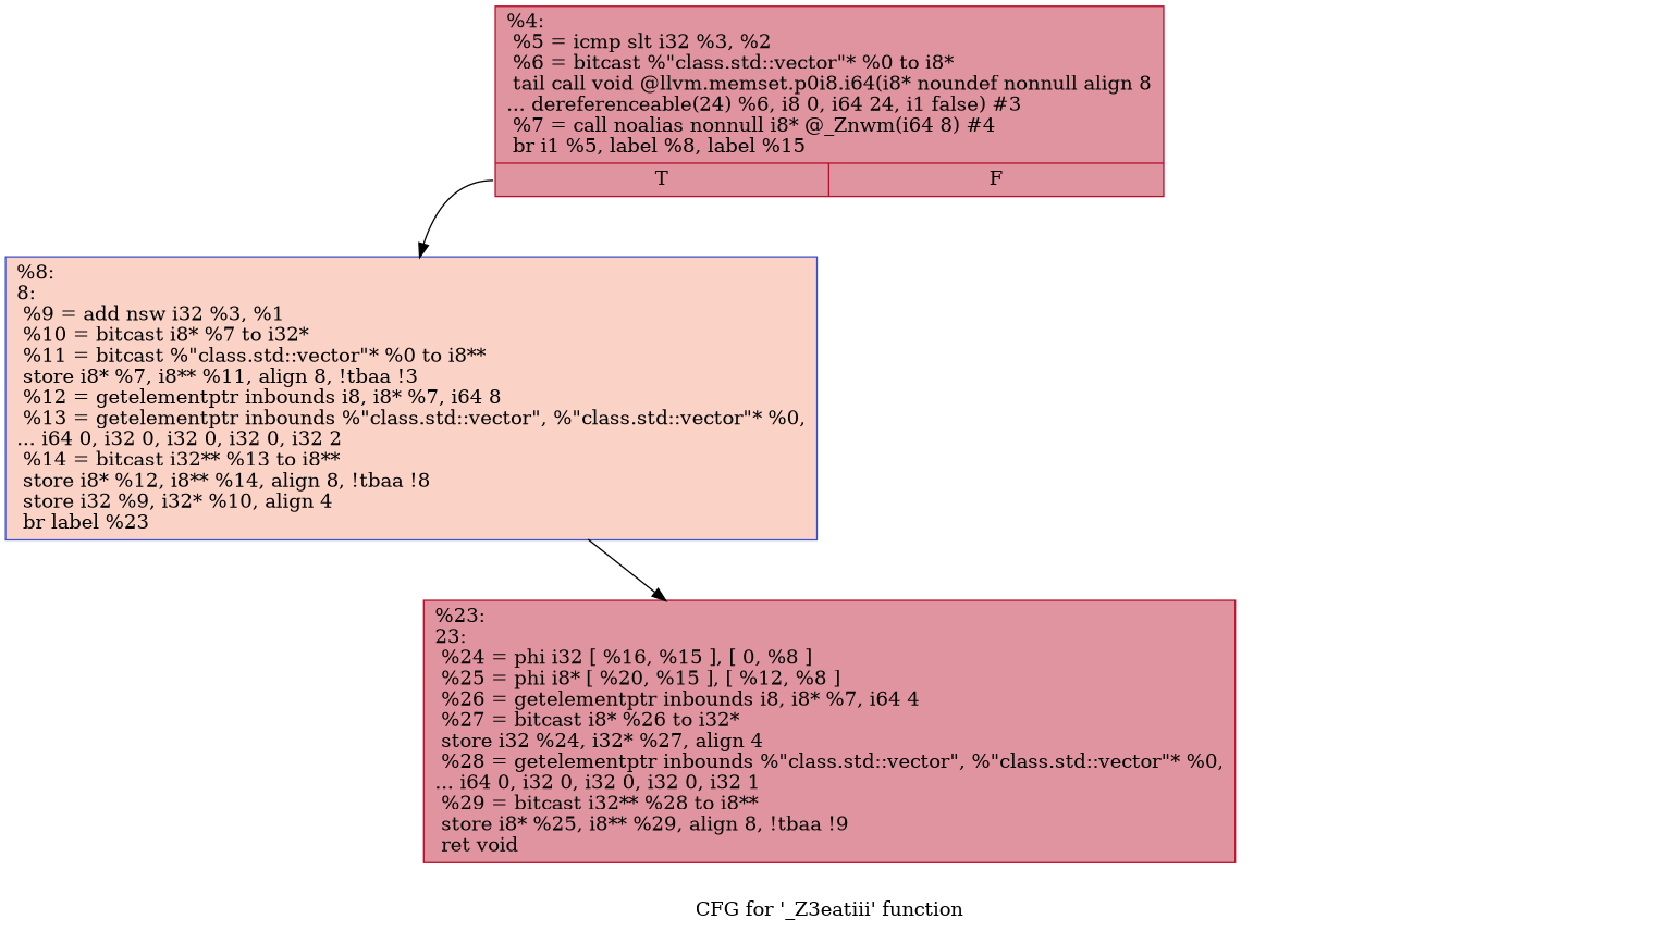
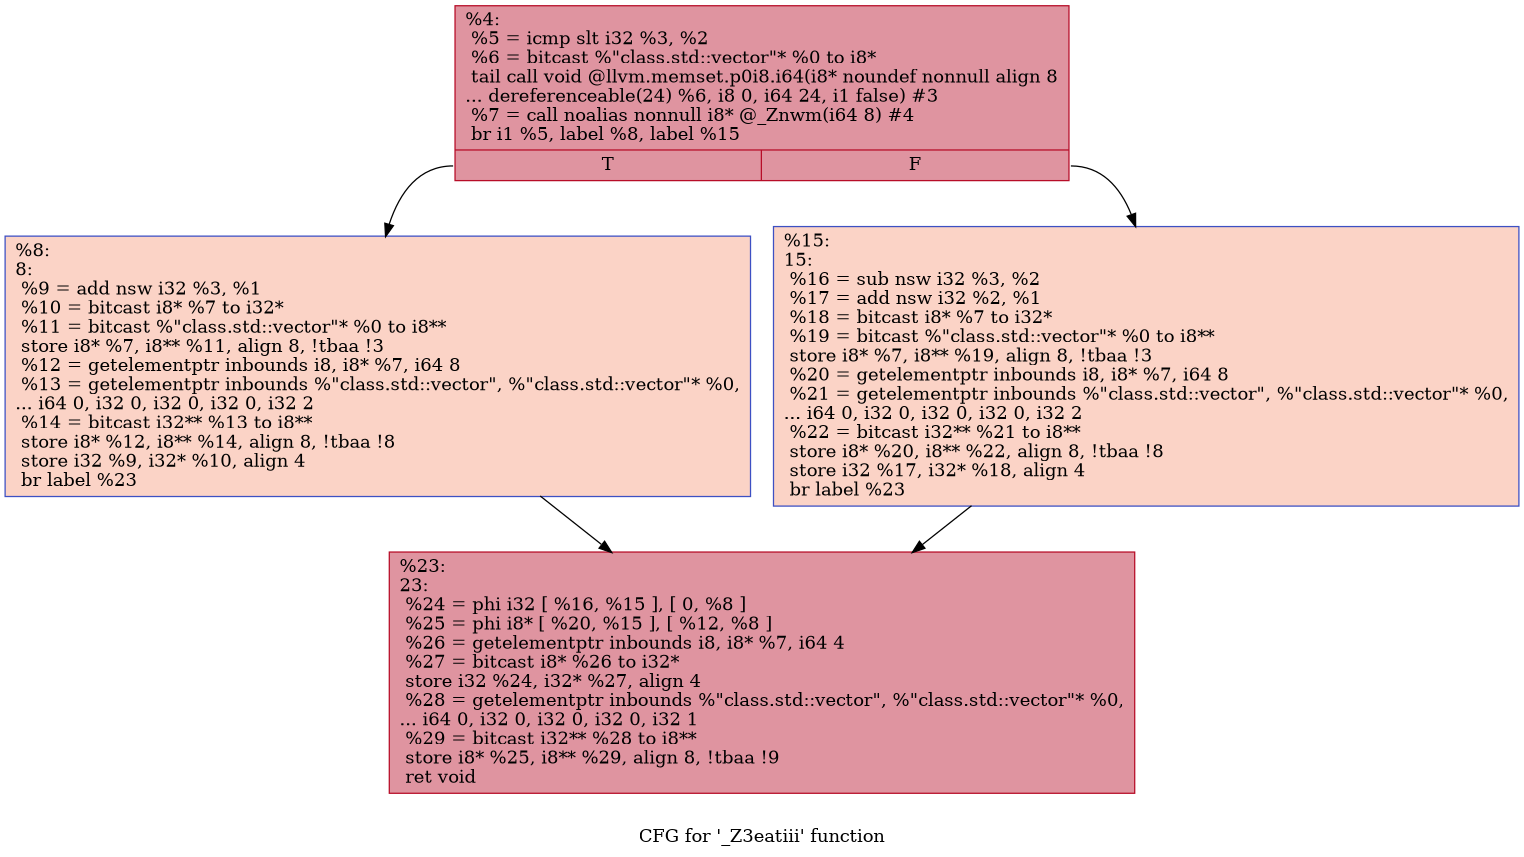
  digraph {
    label="CFG for '_Z3eatiii' function"
    node [color="#b70d28ff" fillcolor="#b70d2870" shape=record style=filled]
    n1 [label="{%4:\l  %5 = icmp slt i32 %3, %2\l  %6 = bitcast %\"class.std::vector\"* %0 to i8*\l  tail call void @llvm.memset.p0i8.i64(i8* noundef nonnull align 8\l... dereferenceable(24) %6, i8 0, i64 24, i1 false) #3\l  %7 = call noalias nonnull i8* @_Znwm(i64 8) #4\l  br i1 %5, label %8, label %15\l|{<s0>T|<s1>F}}"]
    n2 [color="#3d50c3ff" fillcolor="#f59c7d70" label="{%8:\l8:                                                \l  %9 = add nsw i32 %3, %1\l  %10 = bitcast i8* %7 to i32*\l  %11 = bitcast %\"class.std::vector\"* %0 to i8**\l  store i8* %7, i8** %11, align 8, !tbaa !3\l  %12 = getelementptr inbounds i8, i8* %7, i64 8\l  %13 = getelementptr inbounds %\"class.std::vector\", %\"class.std::vector\"* %0,\l... i64 0, i32 0, i32 0, i32 0, i32 2\l  %14 = bitcast i32** %13 to i8**\l  store i8* %12, i8** %14, align 8, !tbaa !8\l  store i32 %9, i32* %10, align 4\l  br label %23\l}"]
+   n3 [color="#3d50c3ff" fillcolor="#f59c7d70" label="{%15:\l15:                                               \l  %16 = sub nsw i32 %3, %2\l  %17 = add nsw i32 %2, %1\l  %18 = bitcast i8* %7 to i32*\l  %19 = bitcast %\"class.std::vector\"* %0 to i8**\l  store i8* %7, i8** %19, align 8, !tbaa !3\l  %20 = getelementptr inbounds i8, i8* %7, i64 8\l  %21 = getelementptr inbounds %\"class.std::vector\", %\"class.std::vector\"* %0,\l... i64 0, i32 0, i32 0, i32 0, i32 2\l  %22 = bitcast i32** %21 to i8**\l  store i8* %20, i8** %22, align 8, !tbaa !8\l  store i32 %17, i32* %18, align 4\l  br label %23\l}"]
    n4 [label="{%23:\l23:                                               \l  %24 = phi i32 [ %16, %15 ], [ 0, %8 ]\l  %25 = phi i8* [ %20, %15 ], [ %12, %8 ]\l  %26 = getelementptr inbounds i8, i8* %7, i64 4\l  %27 = bitcast i8* %26 to i32*\l  store i32 %24, i32* %27, align 4\l  %28 = getelementptr inbounds %\"class.std::vector\", %\"class.std::vector\"* %0,\l... i64 0, i32 0, i32 0, i32 0, i32 1\l  %29 = bitcast i32** %28 to i8**\l  store i8* %25, i8** %29, align 8, !tbaa !9\l  ret void\l}"]
    n1 -> n2 [tailport=s0]
+   n1 -> n3 [tailport=s1]
    n2 -> n4
+   n3 -> n4
  }
